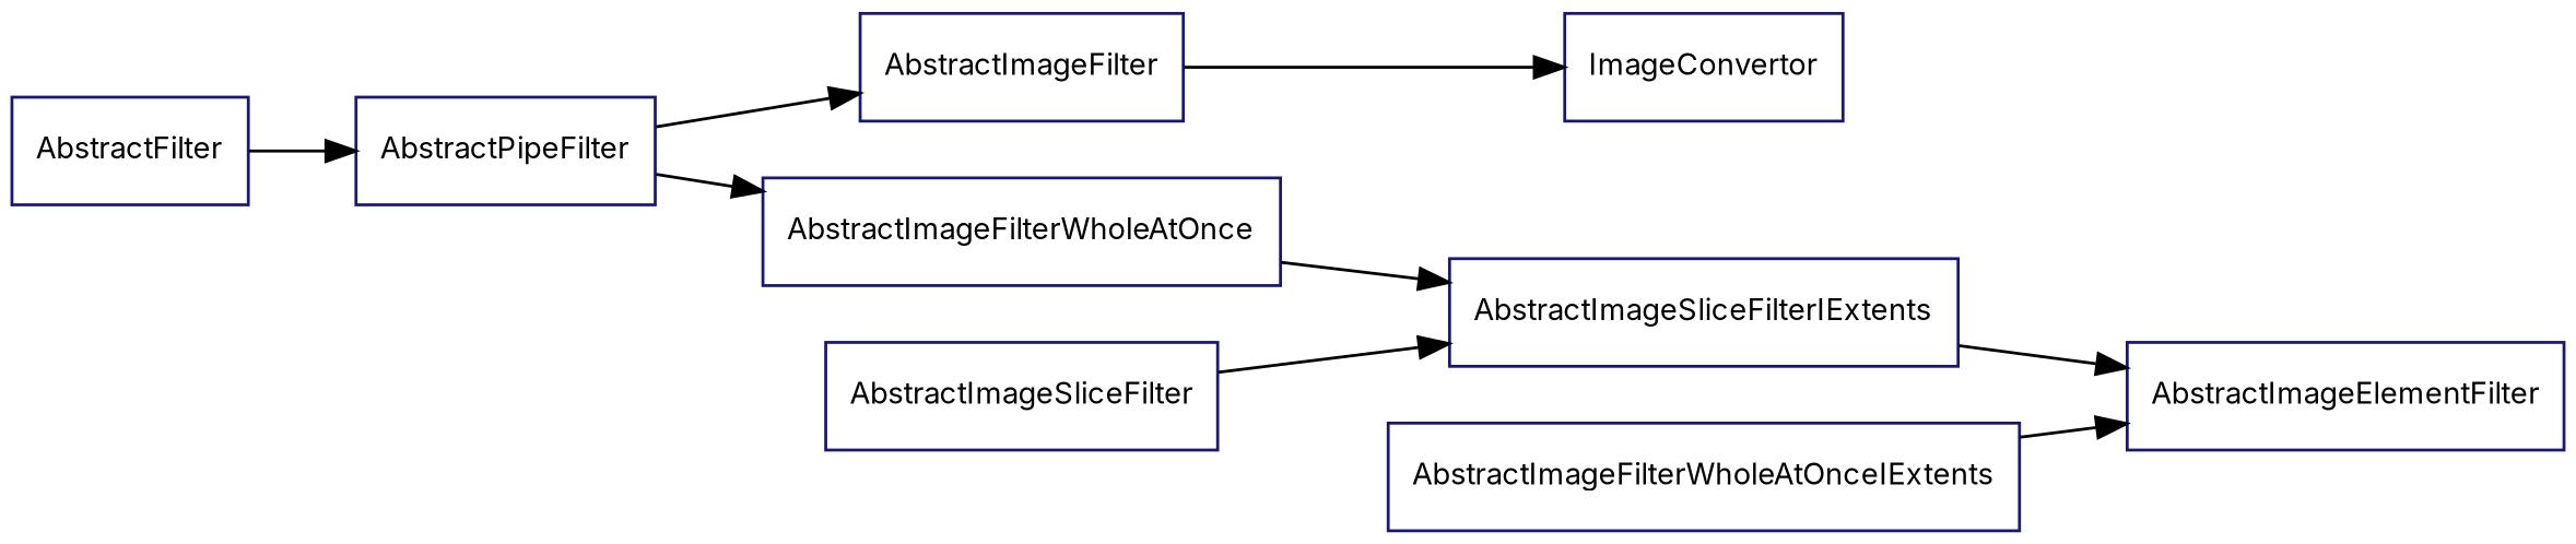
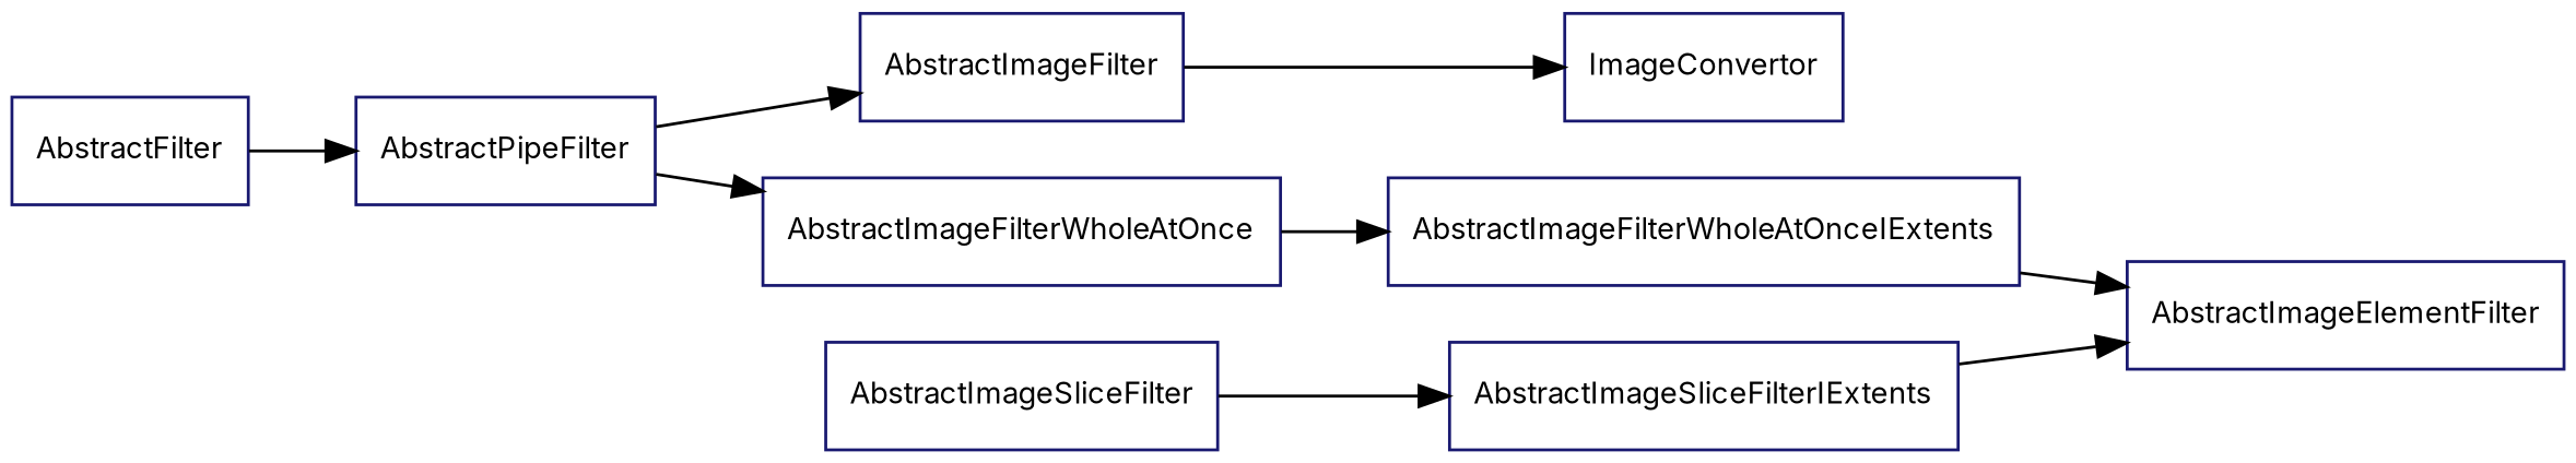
  digraph {
    fontname=Inter
    rankdir=LR
    node [color=midnightblue dir=back fontname=Inter fontsize=10 shape=record]
    edge [fontname=Inter fontsize=10 labelfontname=FreeSans labelfontsize=10]
    AbstractFilter
    AbstractPipeFilter
    AbstractImageFilter
    AbstractImageFilterWholeAtOnce
    ImageConvertor
    AbstractImageFilterWholeAtOnceIExtents
    AbstractImageSliceFilter
    AbstractImageSliceFilterIExtents
    AbstractImageElementFilter
    AbstractFilter -> AbstractPipeFilter
    AbstractPipeFilter -> AbstractImageFilter
    AbstractPipeFilter -> AbstractImageFilterWholeAtOnce
    AbstractImageFilter -> ImageConvertor
-   AbstractImageFilterWholeAtOnce -> AbstractImageSliceFilterIExtents
+   AbstractImageFilterWholeAtOnce -> AbstractImageFilterWholeAtOnceIExtents
    AbstractImageFilterWholeAtOnceIExtents -> AbstractImageElementFilter
    AbstractImageSliceFilter -> AbstractImageSliceFilterIExtents
    AbstractImageSliceFilterIExtents -> AbstractImageElementFilter
  }
